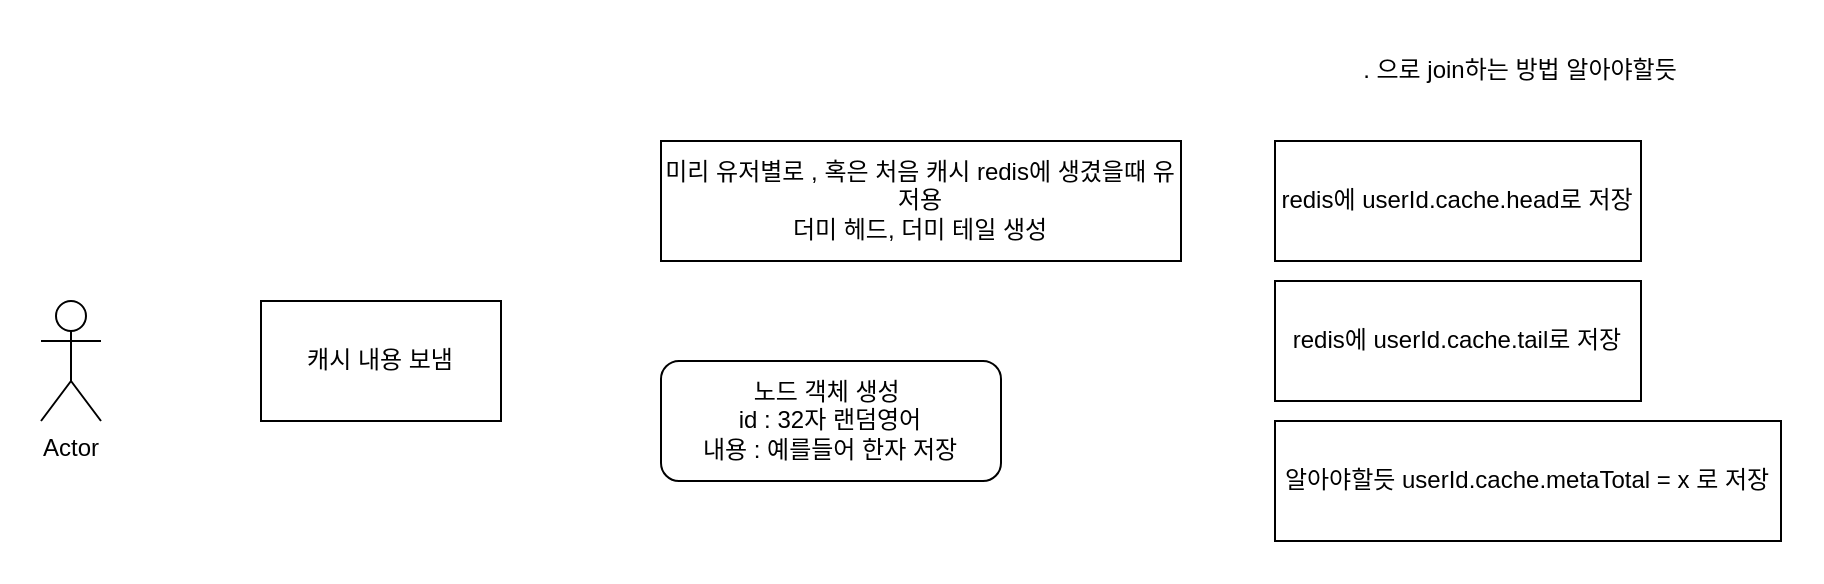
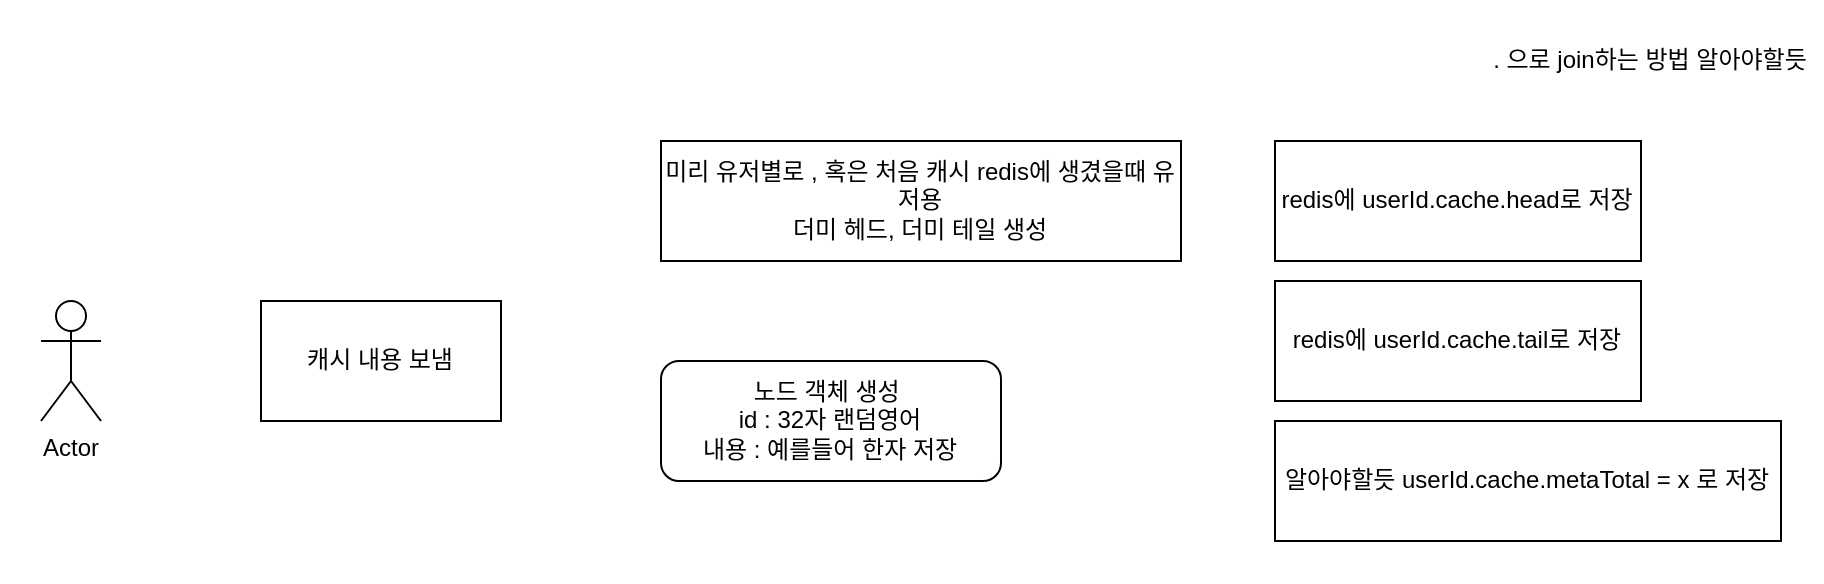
  <mxCell id="0" />
  <mxCell id="1" parent="0" />
  <mxCell id="2" value="Actor" style="shape=umlActor;verticalLabelPosition=bottom;verticalAlign=top;html=1;outlineConnect=0;" vertex="1" parent="1"><mxGeometry x="20" y="150" width="30" height="60" as="geometry" /></mxCell>
  <mxCell id="3" value="캐시 내용 보냄" style="rounded=0;whiteSpace=wrap;html=1;" vertex="1" parent="1"><mxGeometry x="130" y="150" width="120" height="60" as="geometry" /></mxCell>
  <mxCell id="4" value="노드 객체 생성&amp;nbsp;&lt;br&gt;id : 32자 랜덤영어&lt;br&gt;내용 : 예를들어 한자 저장" style="rounded=1;whiteSpace=wrap;html=1;" vertex="1" parent="1"><mxGeometry x="330" y="180" width="170" height="60" as="geometry" /></mxCell>
  <mxCell id="5" value="미리 유저별로 , 혹은 처음 캐시 redis에 생겼을때 유저용 &lt;br&gt;더미 헤드, 더미 테일 생성" style="rounded=0;whiteSpace=wrap;html=1;" vertex="1" parent="1"><mxGeometry x="330" y="70" width="260" height="60" as="geometry" /></mxCell>
  <mxCell id="6" value="redis에 userId.cache.head로 저장" style="rounded=0;whiteSpace=wrap;html=1;" vertex="1" parent="1"><mxGeometry x="637" y="70" width="183" height="60" as="geometry" /></mxCell>
- <mxCell id="7" value=". 으로 join하는 방법 알아야할듯" style="text;html=1;strokeColor=none;fillColor=none;align=center;verticalAlign=middle;whiteSpace=wrap;rounded=0;" vertex="1" parent="1"><mxGeometry x="680" y="20" width="160" height="30" as="geometry" /></mxCell>
+ <mxCell id="7" value=". 으로 join하는 방법 알아야할듯" style="text;html=1;strokeColor=none;fillColor=none;align=center;verticalAlign=middle;whiteSpace=wrap;rounded=0;" vertex="1" parent="1"><mxGeometry x="745" y="15" width="160" height="30" as="geometry" /></mxCell>
  <mxCell id="8" value="redis에 userId.cache.tail로 저장" style="rounded=0;whiteSpace=wrap;html=1;" vertex="1" parent="1"><mxGeometry x="637" y="140" width="183" height="60" as="geometry" /></mxCell>
  <mxCell id="9" value="알아야할듯 userId.cache.metaTotal = x 로 저장" style="rounded=0;whiteSpace=wrap;html=1;" vertex="1" parent="1"><mxGeometry x="637" y="210" width="253" height="60" as="geometry" /></mxCell>
